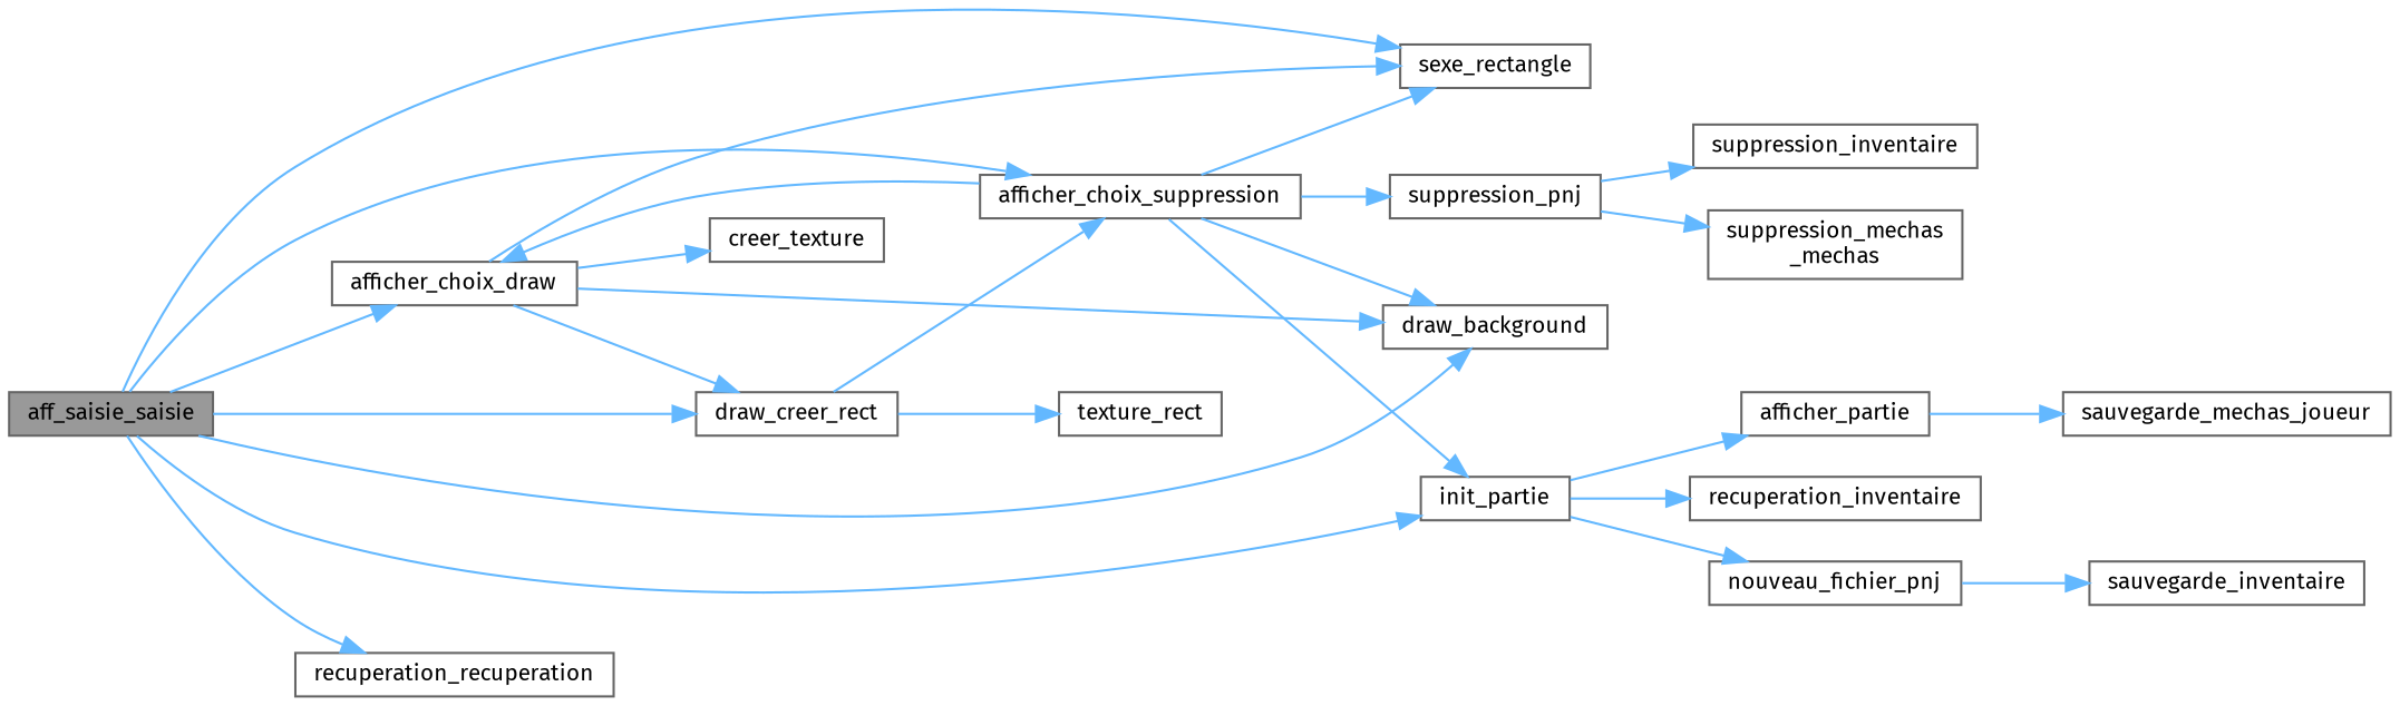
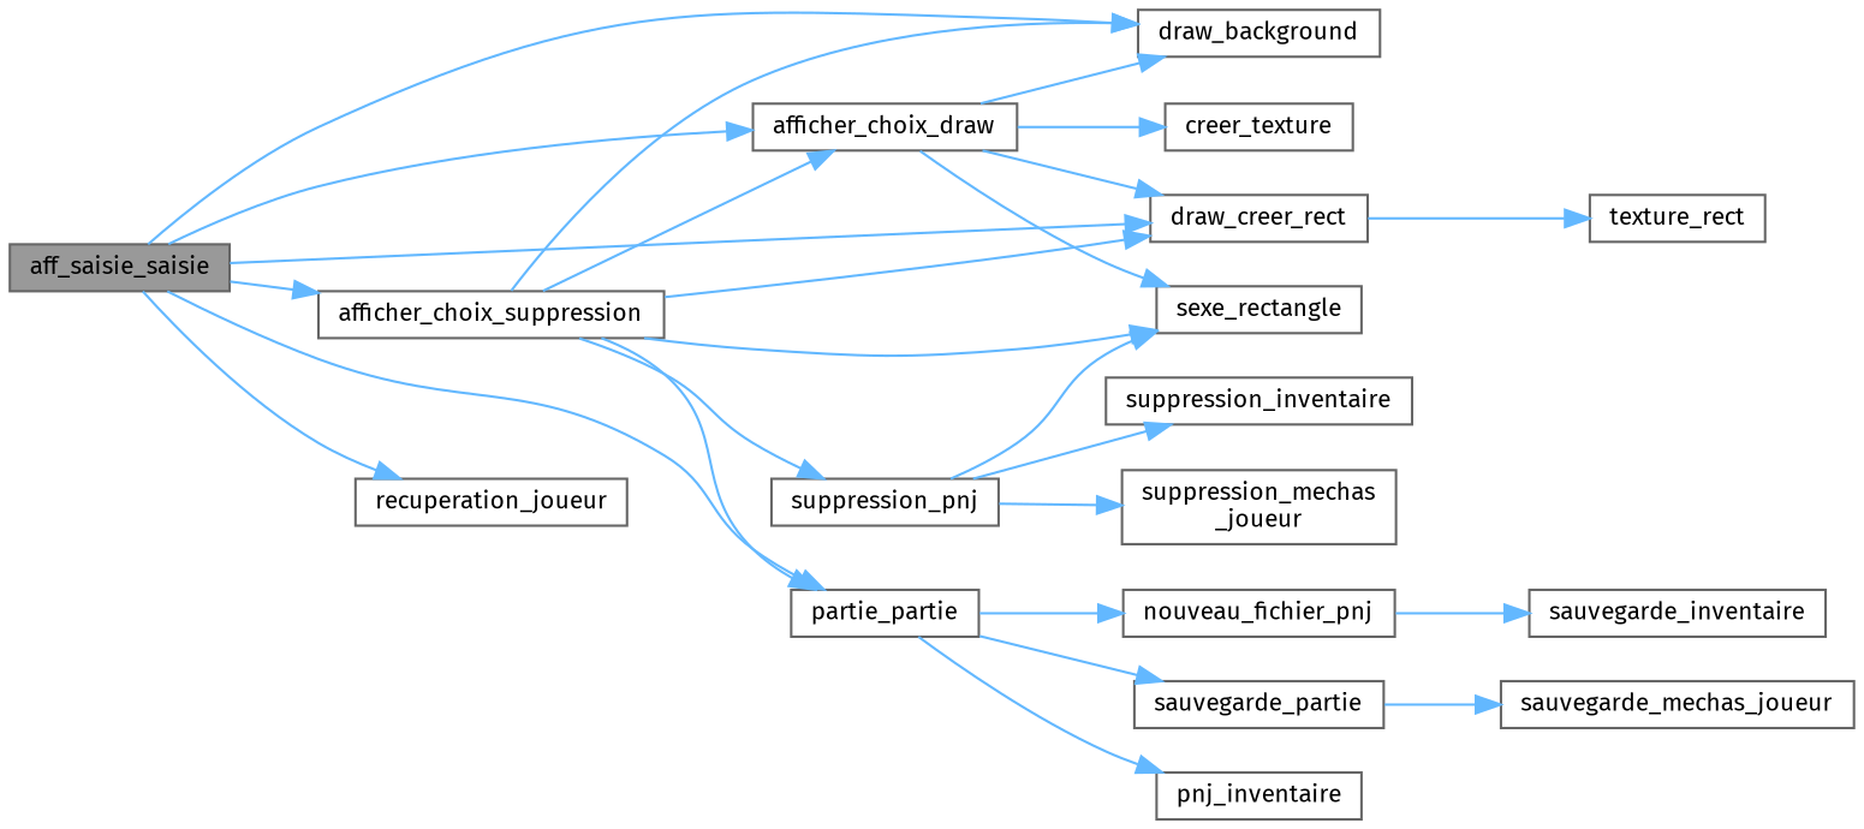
  digraph {
    fontname="Fira Sans"
    rankdir=LR
    node [color=grey40 fillcolor=white fontname="Fira Sans" fontsize=10 shape=box style=filled]
    edge [color=steelblue1 fontname="Fira Sans" fontsize=10 labelfontname=Helvetica labelfontsize=10 style=solid]
    n1 [color=gray40 fillcolor=grey60 fontcolor=black height=0.2 label=aff_saisie_saisie width=0.4]
    n2 [height=0.2 label=afficher_choix_draw width=0.4]
    n3 [height=0.2 label=sexe_rectangle width=0.4]
    n4 [height=0.2 label=draw_creer_rect width=0.4]
    n5 [height=0.2 label=draw_background width=0.4]
    n6 [height=0.2 label=afficher_choix_suppression width=0.4]
-   n7 [height=0.2 label=init_partie width=0.4]
-   n8 [height=0.2 label=recuperation_recuperation width=0.4]
+   n7 [height=0.2 label=partie_partie width=0.4]
+   n8 [height=0.2 label=recuperation_joueur width=0.4]
    n9 [height=0.2 label=creer_texture width=0.4]
    n10 [height=0.2 label=texture_rect width=0.4]
    n11 [height=0.2 label=suppression_pnj width=0.4]
    n12 [height=0.2 label=nouveau_fichier_pnj width=0.4]
-   n13 [height=0.2 label=afficher_partie width=0.4]
-   n14 [height=0.2 label=recuperation_inventaire width=0.4]
+   n13 [height=0.2 label=sauvegarde_partie width=0.4]
+   n14 [height=0.2 label=pnj_inventaire width=0.4]
    n15 [height=0.2 label=suppression_inventaire width=0.4]
-   n16 [height=0.2 label="suppression_mechas\l_mechas" width=0.4]
+   n16 [height=0.2 label="suppression_mechas\l_joueur" width=0.4]
    n17 [height=0.2 label=sauvegarde_inventaire width=0.4]
    n18 [height=0.2 label=sauvegarde_mechas_joueur width=0.4]
    n1 -> n2
-   n1 -> n3
+   n11 -> n3
    n1 -> n4
    n1 -> n5
    n1 -> n6
    n1 -> n7
    n1 -> n8
    n2 -> n3
    n2 -> n4
    n2 -> n5
    n2 -> n9
    n4 -> n10
    n6 -> n2
    n6 -> n3
-   n4 -> n6
+   n6 -> n4
    n6 -> n5
    n6 -> n7
    n6 -> n11
    n7 -> n12
    n7 -> n13
    n7 -> n14
    n11 -> n15
    n11 -> n16
    n12 -> n17
    n13 -> n18
  }
